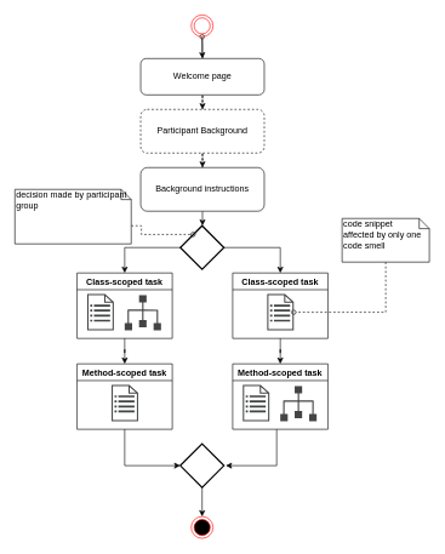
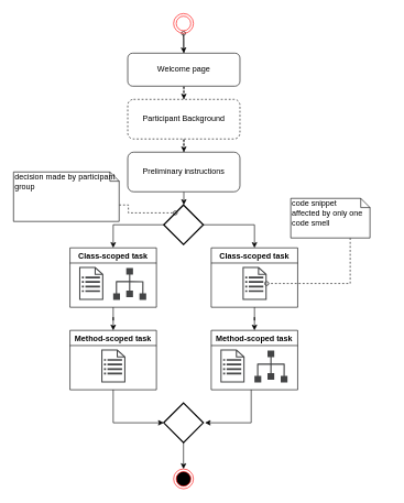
  <mxCell id="0" />
  <mxCell id="1" parent="0" />
  <mxCell id="2" style="edgeStyle=orthogonalEdgeStyle;rounded=0;orthogonalLoop=1;jettySize=auto;html=1;dashed=1;" parent="1" source="4" target="6" edge="1"><mxGeometry relative="1" as="geometry" /></mxCell>
  <mxCell id="3" value="" style="edgeStyle=orthogonalEdgeStyle;rounded=0;orthogonalLoop=1;jettySize=auto;html=1;endArrow=oval;endFill=0;" edge="1" parent="1" source="4" target="8"><mxGeometry relative="1" as="geometry" /></mxCell>
  <mxCell id="4" value="Welcome page" style="rounded=1;whiteSpace=wrap;html=1;" parent="1" vertex="1"><mxGeometry x="193" y="80" width="170" height="50" as="geometry" /></mxCell>
  <mxCell id="5" style="edgeStyle=orthogonalEdgeStyle;rounded=0;orthogonalLoop=1;jettySize=auto;html=1;entryX=0.5;entryY=0;entryDx=0;entryDy=0;dashed=1;" edge="1" parent="1" source="6" target="11"><mxGeometry relative="1" as="geometry" /></mxCell>
  <mxCell id="6" value="Participant Background" style="rounded=1;whiteSpace=wrap;html=1;dashed=1;" parent="1" vertex="1"><mxGeometry x="193" y="150" width="170" height="60" as="geometry" /></mxCell>
  <mxCell id="7" style="edgeStyle=orthogonalEdgeStyle;rounded=0;orthogonalLoop=1;jettySize=auto;html=1;" parent="1" source="8" target="4" edge="1"><mxGeometry relative="1" as="geometry" /></mxCell>
  <mxCell id="8" value="" style="ellipse;html=1;shape=endState;fillColor=none;strokeColor=#ff0000;" parent="1" vertex="1"><mxGeometry x="262.5" y="20" width="30" height="30" as="geometry" /></mxCell>
  <mxCell id="9" value="" style="ellipse;html=1;shape=endState;fillColor=#000000;strokeColor=#ff0000;" parent="1" vertex="1"><mxGeometry x="262.5" y="710" width="30" height="30" as="geometry" /></mxCell>
  <mxCell id="10" style="edgeStyle=orthogonalEdgeStyle;rounded=0;orthogonalLoop=1;jettySize=auto;html=1;" edge="1" parent="1" source="11" target="14"><mxGeometry relative="1" as="geometry" /></mxCell>
- <mxCell id="11" value="Background instructions" style="rounded=1;whiteSpace=wrap;html=1;" parent="1" vertex="1"><mxGeometry x="193" y="230" width="170" height="60" as="geometry" /></mxCell>
+ <mxCell id="11" value="Preliminary instructions" style="rounded=1;whiteSpace=wrap;html=1;" parent="1" vertex="1"><mxGeometry x="193" y="230" width="170" height="60" as="geometry" /></mxCell>
  <mxCell id="12" style="edgeStyle=orthogonalEdgeStyle;rounded=0;orthogonalLoop=1;jettySize=auto;html=1;endArrow=classic;endFill=1;" edge="1" parent="1" source="14" target="16"><mxGeometry relative="1" as="geometry" /></mxCell>
  <mxCell id="13" style="edgeStyle=orthogonalEdgeStyle;rounded=0;orthogonalLoop=1;jettySize=auto;html=1;entryX=0.5;entryY=0;entryDx=0;entryDy=0;endArrow=classic;endFill=1;" edge="1" parent="1" source="14" target="29"><mxGeometry relative="1" as="geometry" /></mxCell>
  <mxCell id="14" value="" style="strokeWidth=2;html=1;shape=mxgraph.flowchart.decision;whiteSpace=wrap;" vertex="1" parent="1"><mxGeometry x="247.5" y="310" width="60" height="60" as="geometry" /></mxCell>
  <mxCell id="15" value="" style="group" vertex="1" connectable="0" parent="1"><mxGeometry x="105.5" y="375" width="131" height="90" as="geometry" /></mxCell>
  <mxCell id="16" value="Class-scoped task" style="swimlane;" vertex="1" parent="15"><mxGeometry width="131" height="90" as="geometry"><mxRectangle x="140" y="600" width="90" height="23" as="alternateBounds" /></mxGeometry></mxCell>
  <mxCell id="17" value="" style="pointerEvents=1;shadow=0;dashed=0;html=1;strokeColor=none;fillColor=#434445;aspect=fixed;labelPosition=center;verticalLabelPosition=bottom;verticalAlign=top;align=center;outlineConnect=0;shape=mxgraph.vvd.infrastructure;" vertex="1" parent="16"><mxGeometry x="65.5" y="30.5" width="50" height="48.5" as="geometry" /></mxCell>
  <mxCell id="18" value="" style="pointerEvents=1;shadow=0;dashed=0;html=1;strokeColor=none;fillColor=#434445;aspect=fixed;labelPosition=center;verticalLabelPosition=bottom;verticalAlign=top;align=center;outlineConnect=0;shape=mxgraph.vvd.recovery_plan;" vertex="1" parent="16"><mxGeometry x="14" y="29" width="36.5" height="50" as="geometry" /></mxCell>
  <mxCell id="19" style="edgeStyle=orthogonalEdgeStyle;rounded=0;orthogonalLoop=1;jettySize=auto;html=1;endArrow=oval;endFill=0;dashed=1;" edge="1" parent="1" source="20" target="30"><mxGeometry relative="1" as="geometry"><Array as="points"><mxPoint x="530" y="429" /></Array></mxGeometry></mxCell>
- <mxCell id="20" value="code snippet &lt;br&gt;affected by only one code smell" style="shape=note;whiteSpace=wrap;html=1;size=14;verticalAlign=top;align=left;spacingTop=-6;" vertex="1" parent="1"><mxGeometry x="470" y="300" width="120" height="60" as="geometry" /></mxCell>
+ <mxCell id="20" value="code snippet &lt;br&gt;affected by only one code smell" style="shape=note;whiteSpace=wrap;html=1;size=14;verticalAlign=top;align=left;spacingTop=-6;" vertex="1" parent="1"><mxGeometry x="440" y="300" width="120" height="60" as="geometry" /></mxCell>
  <mxCell id="21" value="" style="group" vertex="1" connectable="0" parent="1"><mxGeometry x="105.5" y="500" width="131" height="90" as="geometry" /></mxCell>
  <mxCell id="22" value="Method-scoped task" style="swimlane;" vertex="1" parent="21"><mxGeometry width="131" height="90" as="geometry"><mxRectangle x="140" y="600" width="90" height="23" as="alternateBounds" /></mxGeometry></mxCell>
  <mxCell id="23" value="" style="pointerEvents=1;shadow=0;dashed=0;html=1;strokeColor=none;fillColor=#434445;aspect=fixed;labelPosition=center;verticalLabelPosition=bottom;verticalAlign=top;align=center;outlineConnect=0;shape=mxgraph.vvd.recovery_plan;" vertex="1" parent="22"><mxGeometry x="47.5" y="29" width="36.5" height="50" as="geometry" /></mxCell>
  <mxCell id="24" style="edgeStyle=orthogonalEdgeStyle;rounded=0;orthogonalLoop=1;jettySize=auto;html=1;endArrow=classic;endFill=1;" edge="1" parent="1" source="25"><mxGeometry relative="1" as="geometry"><mxPoint x="310" y="640" as="targetPoint" /><Array as="points"><mxPoint x="380" y="640" /></Array></mxGeometry></mxCell>
  <mxCell id="25" value="Method-scoped task" style="swimlane;" vertex="1" parent="1"><mxGeometry x="319.5" y="500" width="131" height="90" as="geometry"><mxRectangle x="140" y="600" width="90" height="23" as="alternateBounds" /></mxGeometry></mxCell>
  <mxCell id="26" value="" style="pointerEvents=1;shadow=0;dashed=0;html=1;strokeColor=none;fillColor=#434445;aspect=fixed;labelPosition=center;verticalLabelPosition=bottom;verticalAlign=top;align=center;outlineConnect=0;shape=mxgraph.vvd.infrastructure;" vertex="1" parent="25"><mxGeometry x="65.5" y="30.5" width="50" height="48.5" as="geometry" /></mxCell>
  <mxCell id="27" value="" style="pointerEvents=1;shadow=0;dashed=0;html=1;strokeColor=none;fillColor=#434445;aspect=fixed;labelPosition=center;verticalLabelPosition=bottom;verticalAlign=top;align=center;outlineConnect=0;shape=mxgraph.vvd.recovery_plan;" vertex="1" parent="25"><mxGeometry x="14" y="29" width="36.5" height="50" as="geometry" /></mxCell>
  <mxCell id="28" style="edgeStyle=orthogonalEdgeStyle;rounded=0;orthogonalLoop=1;jettySize=auto;html=1;endArrow=classic;endFill=1;" edge="1" parent="1" source="29" target="25"><mxGeometry relative="1" as="geometry" /></mxCell>
  <mxCell id="29" value="Class-scoped task" style="swimlane;swimlaneLine=1;" vertex="1" parent="1"><mxGeometry x="319.5" y="375" width="131" height="90" as="geometry"><mxRectangle x="140" y="600" width="90" height="23" as="alternateBounds" /></mxGeometry></mxCell>
  <mxCell id="30" value="" style="pointerEvents=1;shadow=0;dashed=0;html=1;strokeColor=none;fillColor=#434445;aspect=fixed;labelPosition=center;verticalLabelPosition=bottom;verticalAlign=top;align=center;outlineConnect=0;shape=mxgraph.vvd.recovery_plan;" vertex="1" parent="29"><mxGeometry x="47.5" y="29" width="36.5" height="50" as="geometry" /></mxCell>
  <mxCell id="31" style="edgeStyle=orthogonalEdgeStyle;rounded=0;orthogonalLoop=1;jettySize=auto;html=1;entryX=0.5;entryY=0;entryDx=0;entryDy=0;endArrow=classic;endFill=1;" edge="1" parent="1" source="16" target="22"><mxGeometry relative="1" as="geometry" /></mxCell>
  <mxCell id="32" style="edgeStyle=orthogonalEdgeStyle;rounded=0;orthogonalLoop=1;jettySize=auto;html=1;endArrow=classic;endFill=1;" edge="1" parent="1" source="33" target="9"><mxGeometry relative="1" as="geometry" /></mxCell>
  <mxCell id="33" value="" style="strokeWidth=2;html=1;shape=mxgraph.flowchart.decision;whiteSpace=wrap;" vertex="1" parent="1"><mxGeometry x="247.5" y="610" width="60" height="60" as="geometry" /></mxCell>
  <mxCell id="34" style="edgeStyle=orthogonalEdgeStyle;rounded=0;orthogonalLoop=1;jettySize=auto;html=1;entryX=0.292;entryY=0.2;entryDx=0;entryDy=0;entryPerimeter=0;dashed=1;endArrow=oval;endFill=0;" edge="1" parent="1" source="35" target="14"><mxGeometry relative="1" as="geometry"><Array as="points"><mxPoint x="194" y="310" /><mxPoint x="194" y="322" /></Array></mxGeometry></mxCell>
  <mxCell id="35" value="decision made by participant group" style="shape=note;whiteSpace=wrap;html=1;size=14;verticalAlign=top;align=left;spacingTop=-6;" vertex="1" parent="1"><mxGeometry x="20" y="260" width="160" height="75" as="geometry" /></mxCell>
  <mxCell id="36" style="edgeStyle=orthogonalEdgeStyle;rounded=0;orthogonalLoop=1;jettySize=auto;html=1;endArrow=classic;endFill=1;entryX=0;entryY=0.5;entryDx=0;entryDy=0;entryPerimeter=0;" edge="1" parent="1" source="22" target="33"><mxGeometry relative="1" as="geometry"><mxPoint x="240" y="660" as="targetPoint" /><Array as="points"><mxPoint x="171" y="640" /></Array></mxGeometry></mxCell>
